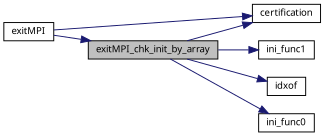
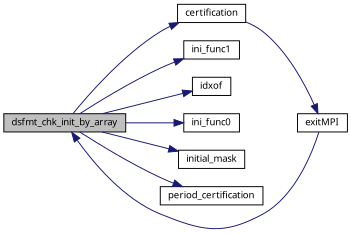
  digraph {
    fontname="Noto Sans"
    rankdir=LR
    node [color=black fillcolor=white fontname="Noto Sans" fontsize=10 shape=record style=filled]
    edge [color=midnightblue fontname="Noto Sans" fontsize=10 labelfontname=Helvetica labelfontsize=10 style=solid]
-   n1 [fillcolor=grey75 fontcolor=black height=0.2 label=exitMPI_chk_init_by_array width=0.4]
+   n1 [fillcolor=grey75 fontcolor=black height=0.2 label=dsfmt_chk_init_by_array width=0.4]
    n2 [height=0.2 label=certification width=0.4]
    n3 [height=0.2 label=ini_func1 width=0.4]
    n4 [height=0.2 label=idxof width=0.4]
    n5 [height=0.2 label=ini_func0 width=0.4]
+   n6 [height=0.2 label=initial_mask width=0.4]
+   n7 [height=0.2 label=period_certification width=0.4]
    n8 [height=0.2 label=exitMPI width=0.4]
    n1 -> n2
    n1 -> n3
    n1 -> n4
    n1 -> n5
+   n1 -> n6
+   n1 -> n7
    n8 -> n1
-   n8 -> n2
+   n2 -> n8
  }
